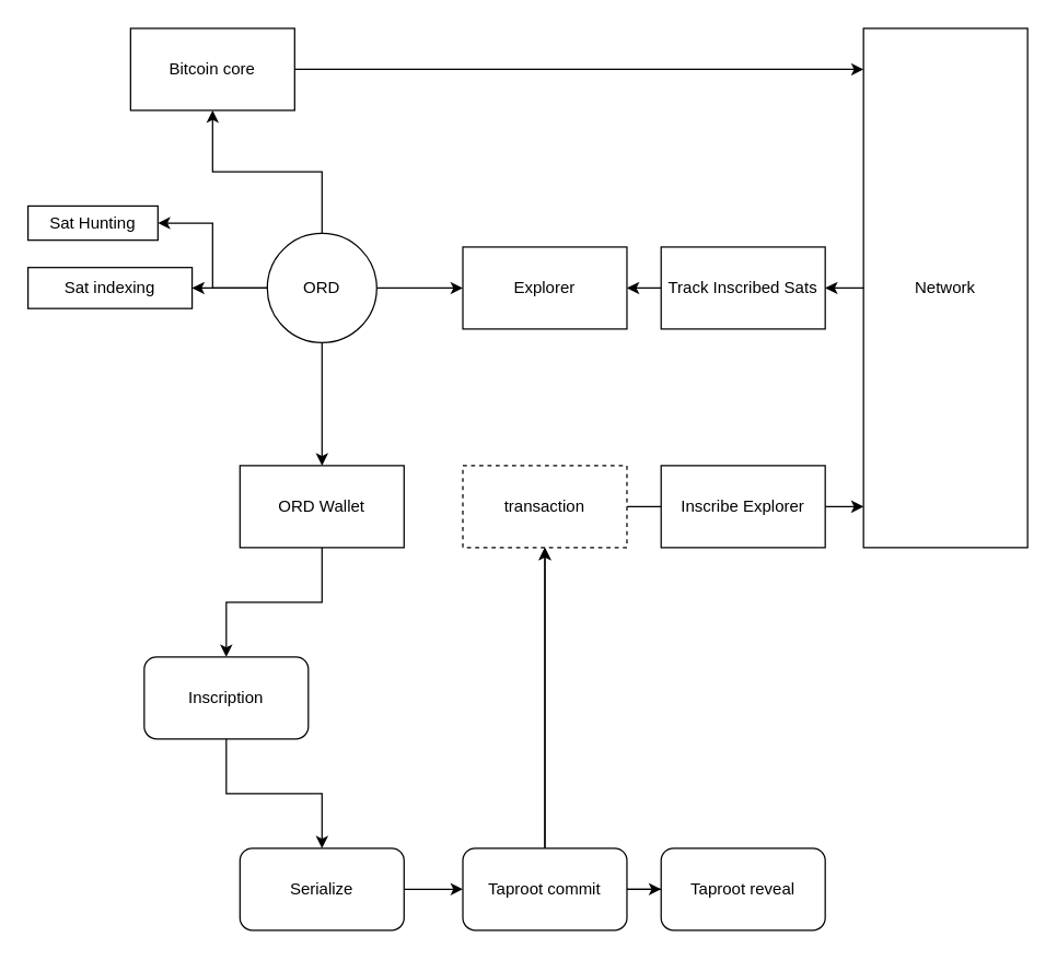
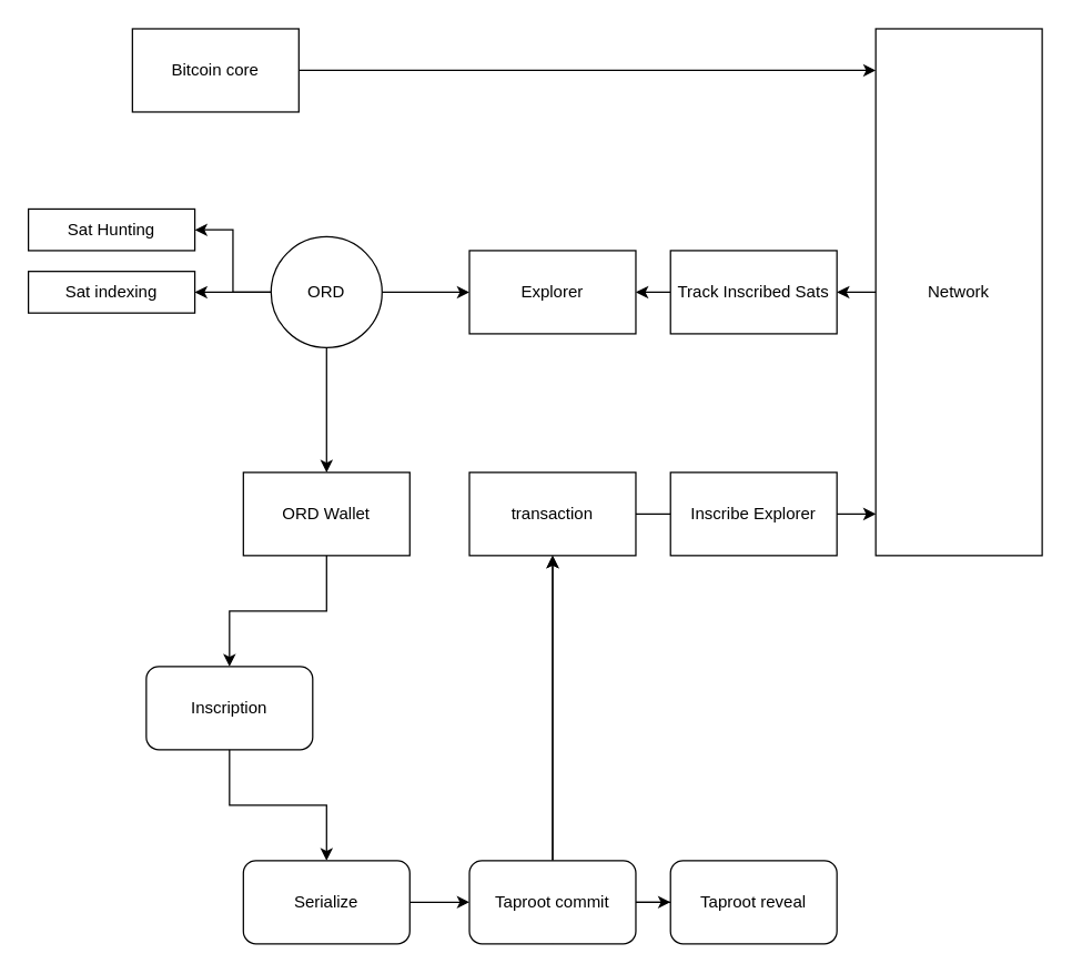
  <mxCell id="0" />
  <mxCell id="1" parent="0" />
- <mxCell id="2" value="" style="edgeStyle=orthogonalEdgeStyle;rounded=0;orthogonalLoop=1;jettySize=auto;html=1;" edge="1" parent="1" source="7" target="9"><mxGeometry relative="1" as="geometry" /></mxCell>
  <mxCell id="3" value="" style="edgeStyle=orthogonalEdgeStyle;rounded=0;orthogonalLoop=1;jettySize=auto;html=1;" edge="1" parent="1" source="7" target="11"><mxGeometry relative="1" as="geometry" /></mxCell>
  <mxCell id="4" value="" style="edgeStyle=orthogonalEdgeStyle;rounded=0;orthogonalLoop=1;jettySize=auto;html=1;" edge="1" parent="1" source="7" target="12"><mxGeometry relative="1" as="geometry" /></mxCell>
  <mxCell id="5" value="" style="edgeStyle=orthogonalEdgeStyle;rounded=0;orthogonalLoop=1;jettySize=auto;html=1;" edge="1" parent="1" source="7" target="13"><mxGeometry relative="1" as="geometry" /></mxCell>
  <mxCell id="6" value="" style="edgeStyle=orthogonalEdgeStyle;rounded=0;orthogonalLoop=1;jettySize=auto;html=1;" edge="1" parent="1" source="7" target="18"><mxGeometry relative="1" as="geometry" /></mxCell>
  <mxCell id="7" value="ORD" style="ellipse;whiteSpace=wrap;html=1;aspect=fixed;" vertex="1" parent="1"><mxGeometry x="195" y="170" width="80" height="80" as="geometry" /></mxCell>
  <mxCell id="8" value="" style="edgeStyle=orthogonalEdgeStyle;rounded=0;orthogonalLoop=1;jettySize=auto;html=1;" edge="1" parent="1" source="9" target="17"><mxGeometry relative="1" as="geometry"><Array as="points"><mxPoint x="577" y="50" /><mxPoint x="577" y="50" /></Array></mxGeometry></mxCell>
  <mxCell id="9" value="Bitcoin core" style="whiteSpace=wrap;html=1;" vertex="1" parent="1"><mxGeometry x="95" y="20" width="120" height="60" as="geometry" /></mxCell>
  <mxCell id="10" value="" style="edgeStyle=orthogonalEdgeStyle;rounded=0;orthogonalLoop=1;jettySize=auto;html=1;" edge="1" parent="1" source="11" target="20"><mxGeometry relative="1" as="geometry" /></mxCell>
  <mxCell id="11" value="ORD Wallet" style="whiteSpace=wrap;html=1;" vertex="1" parent="1"><mxGeometry x="175" y="340" width="120" height="60" as="geometry" /></mxCell>
  <mxCell id="12" value="Explorer" style="whiteSpace=wrap;html=1;" vertex="1" parent="1"><mxGeometry x="338" y="180" width="120" height="60" as="geometry" /></mxCell>
- <mxCell id="13" value="Sat Hunting" style="whiteSpace=wrap;html=1;" vertex="1" parent="1"><mxGeometry x="20" y="150" width="95" height="25" as="geometry" /></mxCell>
+ <mxCell id="13" value="Sat Hunting" style="whiteSpace=wrap;html=1;" vertex="1" parent="1"><mxGeometry x="20" y="150" width="120" height="30" as="geometry" /></mxCell>
  <mxCell id="14" value="" style="edgeStyle=orthogonalEdgeStyle;rounded=0;orthogonalLoop=1;jettySize=auto;html=1;" edge="1" parent="1" source="15" target="17"><mxGeometry relative="1" as="geometry"><Array as="points"><mxPoint x="473" y="370" /><mxPoint x="473" y="370" /></Array></mxGeometry></mxCell>
- <mxCell id="15" value="transaction" style="whiteSpace=wrap;html=1;dashed=1;" vertex="1" parent="1"><mxGeometry x="338" y="340" width="120" height="60" as="geometry" /></mxCell>
+ <mxCell id="15" value="transaction" style="whiteSpace=wrap;html=1;" vertex="1" parent="1"><mxGeometry x="338" y="340" width="120" height="60" as="geometry" /></mxCell>
  <mxCell id="16" value="" style="edgeStyle=orthogonalEdgeStyle;rounded=0;orthogonalLoop=1;jettySize=auto;html=1;" edge="1" parent="1" source="29" target="12"><mxGeometry relative="1" as="geometry" /></mxCell>
  <mxCell id="17" value="Network" style="whiteSpace=wrap;html=1;" vertex="1" parent="1"><mxGeometry x="631" y="20" width="120" height="380" as="geometry" /></mxCell>
  <mxCell id="18" value="Sat indexing" style="whiteSpace=wrap;html=1;" vertex="1" parent="1"><mxGeometry x="20" y="195" width="120" height="30" as="geometry" /></mxCell>
  <mxCell id="19" value="" style="edgeStyle=orthogonalEdgeStyle;rounded=0;orthogonalLoop=1;jettySize=auto;html=1;" edge="1" parent="1" source="20" target="22"><mxGeometry relative="1" as="geometry" /></mxCell>
  <mxCell id="20" value="Inscription" style="rounded=1;whiteSpace=wrap;html=1;" vertex="1" parent="1"><mxGeometry x="105" y="480" width="120" height="60" as="geometry" /></mxCell>
  <mxCell id="21" value="" style="edgeStyle=orthogonalEdgeStyle;rounded=0;orthogonalLoop=1;jettySize=auto;html=1;" edge="1" parent="1" source="22" target="31"><mxGeometry relative="1" as="geometry" /></mxCell>
  <mxCell id="22" value="Serialize" style="rounded=1;whiteSpace=wrap;html=1;" vertex="1" parent="1"><mxGeometry x="175" y="620" width="120" height="60" as="geometry" /></mxCell>
  <mxCell id="23" style="edgeStyle=orthogonalEdgeStyle;rounded=0;orthogonalLoop=1;jettySize=auto;html=1;entryX=0.5;entryY=1;entryDx=0;entryDy=0;" edge="1" parent="1" source="31" target="15"><mxGeometry relative="1" as="geometry"><Array as="points"><mxPoint x="398" y="650" /></Array></mxGeometry></mxCell>
  <mxCell id="24" style="edgeStyle=orthogonalEdgeStyle;rounded=0;orthogonalLoop=1;jettySize=auto;html=1;" edge="1" parent="1" source="31" target="26"><mxGeometry relative="1" as="geometry" /></mxCell>
  <mxCell id="25" style="edgeStyle=orthogonalEdgeStyle;rounded=0;orthogonalLoop=1;jettySize=auto;html=1;entryX=0.5;entryY=1;entryDx=0;entryDy=0;" edge="1" parent="1" source="31" target="15"><mxGeometry relative="1" as="geometry"><Array as="points" /></mxGeometry></mxCell>
  <mxCell id="26" value="Taproot reveal" style="rounded=1;whiteSpace=wrap;html=1;" vertex="1" parent="1"><mxGeometry x="483" y="620" width="120" height="60" as="geometry" /></mxCell>
  <mxCell id="27" value="Inscribe Explorer" style="whiteSpace=wrap;html=1;" vertex="1" parent="1"><mxGeometry x="483" y="340" width="120" height="60" as="geometry" /></mxCell>
  <mxCell id="28" value="" style="edgeStyle=orthogonalEdgeStyle;rounded=0;orthogonalLoop=1;jettySize=auto;html=1;" edge="1" parent="1" source="17" target="29"><mxGeometry relative="1" as="geometry"><mxPoint x="631" y="210" as="sourcePoint" /><mxPoint x="458" y="210" as="targetPoint" /></mxGeometry></mxCell>
  <mxCell id="29" value="Track Inscribed Sats" style="whiteSpace=wrap;html=1;" vertex="1" parent="1"><mxGeometry x="483" y="180" width="120" height="60" as="geometry" /></mxCell>
  <mxCell id="30" value="" style="edgeStyle=orthogonalEdgeStyle;rounded=0;orthogonalLoop=1;jettySize=auto;html=1;entryX=0.5;entryY=1;entryDx=0;entryDy=0;" edge="1" parent="1" source="26" target="31"><mxGeometry relative="1" as="geometry"><mxPoint x="631" y="650" as="sourcePoint" /><mxPoint x="398" y="400" as="targetPoint" /><Array as="points"><mxPoint x="398" y="650" /></Array></mxGeometry></mxCell>
  <mxCell id="31" value="Taproot commit" style="rounded=1;whiteSpace=wrap;html=1;" vertex="1" parent="1"><mxGeometry x="338" y="620" width="120" height="60" as="geometry" /></mxCell>
